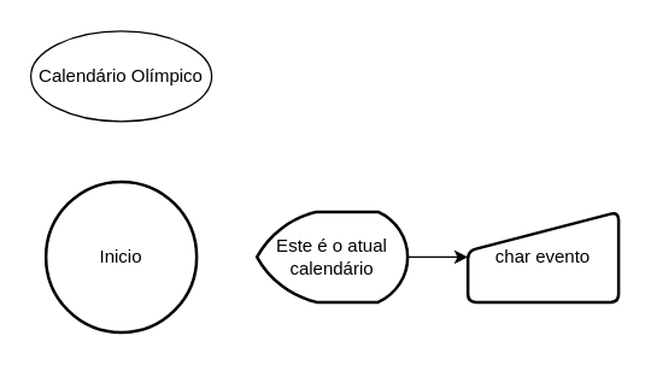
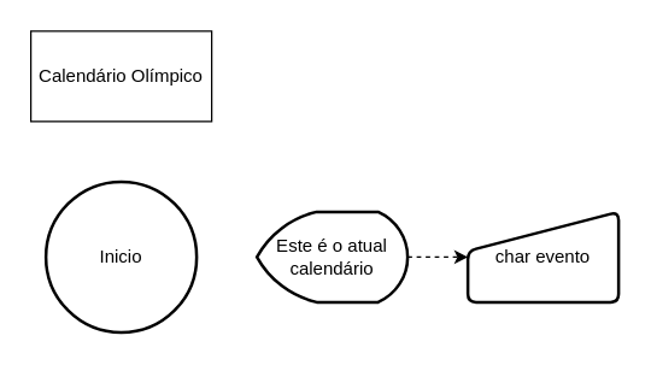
  <mxCell id="0" />
  <mxCell id="1" parent="0" />
- <mxCell id="2" value="Calendário Olímpico" style="ellipse;whiteSpace=wrap;html=1;" vertex="1" parent="1"><mxGeometry x="20" y="20" width="120" height="60" as="geometry" /></mxCell>
+ <mxCell id="2" value="Calendário Olímpico" style="rounded=0;whiteSpace=wrap;html=1;" vertex="1" parent="1"><mxGeometry x="20" y="20" width="120" height="60" as="geometry" /></mxCell>
  <mxCell id="3" value="Inicio" style="strokeWidth=2;html=1;shape=mxgraph.flowchart.start_2;whiteSpace=wrap;" vertex="1" parent="1"><mxGeometry x="30" y="120" width="100" height="100" as="geometry" /></mxCell>
- <mxCell id="4" style="edgeStyle=orthogonalEdgeStyle;rounded=0;orthogonalLoop=1;jettySize=auto;html=1;exitX=1;exitY=0.5;exitDx=0;exitDy=0;exitPerimeter=0;" edge="1" parent="1" source="5" target="6"><mxGeometry relative="1" as="geometry"><mxPoint x="310" y="170" as="targetPoint" /></mxGeometry></mxCell>
+ <mxCell id="4" style="edgeStyle=orthogonalEdgeStyle;rounded=0;orthogonalLoop=1;jettySize=auto;html=1;exitX=1;exitY=0.5;exitDx=0;exitDy=0;exitPerimeter=0;dashed=1;" edge="1" parent="1" source="5" target="6"><mxGeometry relative="1" as="geometry"><mxPoint x="310" y="170" as="targetPoint" /></mxGeometry></mxCell>
  <mxCell id="5" value="Este é o atual calendário" style="strokeWidth=2;html=1;shape=mxgraph.flowchart.display;whiteSpace=wrap;" vertex="1" parent="1"><mxGeometry x="170" y="140" width="100" height="60" as="geometry" /></mxCell>
  <mxCell id="6" value="char evento" style="html=1;strokeWidth=2;shape=manualInput;whiteSpace=wrap;rounded=1;size=26;arcSize=11;" vertex="1" parent="1"><mxGeometry x="310" y="140" width="100" height="60" as="geometry" /></mxCell>
